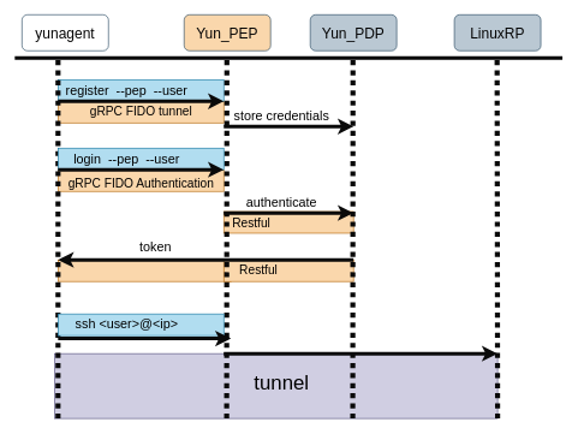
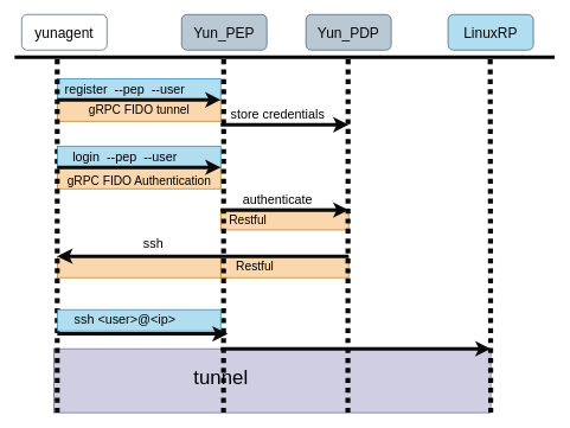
  <mxCell id="0" />
  <mxCell id="1" parent="0" />
  <mxCell id="2" value="　" style="rounded=0;whiteSpace=wrap;html=1;fontSize=18;fillColor=#d0cee2;strokeColor=#56517e;align=left;" vertex="1" parent="1"><mxGeometry x="75" y="490" width="615" height="90" as="geometry" /></mxCell>
  <mxCell id="3" value="　" style="rounded=0;whiteSpace=wrap;html=1;fontSize=18;fillColor=#fad7ac;strokeColor=#b46504;align=left;" vertex="1" parent="1"><mxGeometry x="80" y="360" width="240" height="30" as="geometry" /></mxCell>
  <mxCell id="4" value="　" style="rounded=0;whiteSpace=wrap;html=1;fontSize=18;fillColor=#fad7ac;strokeColor=#b46504;align=left;" vertex="1" parent="1"><mxGeometry x="310" y="360" width="180" height="30" as="geometry" /></mxCell>
  <mxCell id="5" value="　" style="rounded=0;whiteSpace=wrap;html=1;fontSize=18;fillColor=#fad7ac;strokeColor=#b46504;align=left;" vertex="1" parent="1"><mxGeometry x="310" y="293" width="180" height="30" as="geometry" /></mxCell>
  <mxCell id="6" value="　" style="rounded=0;whiteSpace=wrap;html=1;fontSize=18;fillColor=#fad7ac;strokeColor=#b46504;align=left;" vertex="1" parent="1"><mxGeometry x="80" y="235" width="230" height="30" as="geometry" /></mxCell>
  <mxCell id="7" value="　" style="rounded=0;whiteSpace=wrap;html=1;fontSize=18;fillColor=#fad7ac;strokeColor=#b46504;align=left;" vertex="1" parent="1"><mxGeometry x="80" y="140" width="230" height="30" as="geometry" /></mxCell>
  <mxCell id="8" value="　" style="rounded=0;whiteSpace=wrap;html=1;fontSize=18;fillColor=#b1ddf0;strokeColor=#10739e;align=left;" vertex="1" parent="1"><mxGeometry x="80" y="110" width="230" height="30" as="geometry" /></mxCell>
  <mxCell id="9" value="&lt;font style=&quot;font-size: 20px;&quot; color=&quot;#050505&quot;&gt;yunagent&lt;/font&gt;" style="rounded=1;whiteSpace=wrap;html=1;fillColor=#ffffff;strokeColor=#23445d;" vertex="1" parent="1"><mxGeometry x="30" y="20" width="120" height="50" as="geometry" /></mxCell>
  <mxCell id="10" value="" style="endArrow=none;html=1;fontSize=16;strokeWidth=5;strokeColor=#030303;" edge="1" parent="1"><mxGeometry width="50" height="50" relative="1" as="geometry"><mxPoint x="20" y="80" as="sourcePoint" /><mxPoint x="780" y="80" as="targetPoint" /></mxGeometry></mxCell>
- <mxCell id="11" value="&lt;font style=&quot;font-size: 20px;&quot; color=&quot;#050505&quot;&gt;Yun_PEP&lt;/font&gt;" style="rounded=1;whiteSpace=wrap;html=1;fillColor=#fad7ac;strokeColor=#23445d;" vertex="1" parent="1"><mxGeometry x="255" y="20" width="120" height="50" as="geometry" /></mxCell>
+ <mxCell id="11" value="&lt;font style=&quot;font-size: 20px;&quot; color=&quot;#050505&quot;&gt;Yun_PEP&lt;/font&gt;" style="rounded=1;whiteSpace=wrap;html=1;fillColor=#bac8d3;strokeColor=#23445d;" vertex="1" parent="1"><mxGeometry x="255" y="20" width="120" height="50" as="geometry" /></mxCell>
  <mxCell id="12" value="&lt;font style=&quot;font-size: 20px;&quot; color=&quot;#050505&quot;&gt;Yun_PDP&lt;/font&gt;" style="rounded=1;whiteSpace=wrap;html=1;fillColor=#bac8d3;strokeColor=#23445d;" vertex="1" parent="1"><mxGeometry x="430" y="20" width="120" height="50" as="geometry" /></mxCell>
- <mxCell id="13" value="&lt;font style=&quot;font-size: 20px;&quot; color=&quot;#050505&quot;&gt;LinuxRP&lt;/font&gt;" style="rounded=1;whiteSpace=wrap;html=1;fillColor=#bac8d3;strokeColor=#23445d;" vertex="1" parent="1"><mxGeometry x="630" y="20" width="120" height="50" as="geometry" /></mxCell>
+ <mxCell id="13" value="&lt;font style=&quot;font-size: 20px;&quot; color=&quot;#050505&quot;&gt;LinuxRP&lt;/font&gt;" style="rounded=1;whiteSpace=wrap;html=1;fillColor=#b1ddf0;strokeColor=#23445d;" vertex="1" parent="1"><mxGeometry x="630" y="20" width="120" height="50" as="geometry" /></mxCell>
  <mxCell id="14" value="" style="endArrow=none;dashed=1;html=1;dashPattern=1 1;strokeWidth=7;fontSize=16;strokeColor=#0A0A0A;" edge="1" parent="1"><mxGeometry width="50" height="50" relative="1" as="geometry"><mxPoint x="80" y="580" as="sourcePoint" /><mxPoint x="80" y="80" as="targetPoint" /></mxGeometry></mxCell>
  <mxCell id="15" value="" style="endArrow=none;dashed=1;html=1;dashPattern=1 1;strokeWidth=7;fontSize=16;strokeColor=#0A0A0A;" edge="1" parent="1"><mxGeometry width="50" height="50" relative="1" as="geometry"><mxPoint x="314" y="580" as="sourcePoint" /><mxPoint x="314.29" y="80" as="targetPoint" /></mxGeometry></mxCell>
  <mxCell id="16" value="" style="endArrow=none;dashed=1;html=1;dashPattern=1 1;strokeWidth=7;fontSize=16;strokeColor=#0A0A0A;" edge="1" parent="1"><mxGeometry width="50" height="50" relative="1" as="geometry"><mxPoint x="489" y="580" as="sourcePoint" /><mxPoint x="489.29" y="80" as="targetPoint" /></mxGeometry></mxCell>
  <mxCell id="17" value="" style="endArrow=none;dashed=1;html=1;dashPattern=1 1;strokeWidth=7;fontSize=16;strokeColor=#0A0A0A;" edge="1" parent="1"><mxGeometry width="50" height="50" relative="1" as="geometry"><mxPoint x="690" y="580" as="sourcePoint" /><mxPoint x="689.29" y="80" as="targetPoint" /></mxGeometry></mxCell>
  <mxCell id="18" value="" style="endArrow=classic;html=1;strokeColor=#0A0A0A;strokeWidth=5;fontSize=20;fontColor=#050505;entryX=1;entryY=1;entryDx=0;entryDy=0;" edge="1" parent="1" target="8"><mxGeometry width="50" height="50" relative="1" as="geometry"><mxPoint x="80" y="140" as="sourcePoint" /><mxPoint x="300" y="140" as="targetPoint" /></mxGeometry></mxCell>
  <mxCell id="19" value="&lt;font style=&quot;&quot;&gt;&lt;font style=&quot;font-size: 18px;&quot; color=&quot;#000000&quot;&gt;register&amp;nbsp; --pep&amp;nbsp; --user&lt;/font&gt;&lt;br&gt;&lt;/font&gt;" style="text;html=1;align=center;verticalAlign=middle;resizable=0;points=[];autosize=1;strokeColor=none;fillColor=none;" vertex="1" parent="1"><mxGeometry x="80" y="105" width="190" height="40" as="geometry" /></mxCell>
  <mxCell id="20" value="&lt;font style=&quot;&quot;&gt;&lt;font style=&quot;font-size: 17px;&quot; color=&quot;#000000&quot;&gt;gRPC FIDO tunnel&lt;/font&gt;&lt;br&gt;&lt;/font&gt;" style="text;html=1;align=center;verticalAlign=middle;resizable=0;points=[];autosize=1;strokeColor=none;fillColor=none;" vertex="1" parent="1"><mxGeometry x="105" y="140" width="180" height="30" as="geometry" /></mxCell>
  <mxCell id="21" value="" style="endArrow=classic;html=1;strokeColor=#0A0A0A;strokeWidth=5;fontSize=20;fontColor=#050505;" edge="1" parent="1"><mxGeometry width="50" height="50" relative="1" as="geometry"><mxPoint x="310" y="175" as="sourcePoint" /><mxPoint x="490" y="175" as="targetPoint" /></mxGeometry></mxCell>
  <mxCell id="22" value="&lt;div style=&quot;text-align: left;&quot;&gt;&lt;span style=&quot;font-size: 18px; color: rgb(0, 0, 0); background-color: initial;&quot;&gt;store credentials&lt;/span&gt;&lt;/div&gt;" style="text;html=1;align=center;verticalAlign=middle;resizable=0;points=[];autosize=1;strokeColor=none;fillColor=none;" vertex="1" parent="1"><mxGeometry x="310" y="140" width="160" height="40" as="geometry" /></mxCell>
  <mxCell id="23" value="　" style="rounded=0;whiteSpace=wrap;html=1;fontSize=18;fillColor=#b1ddf0;strokeColor=#10739e;align=left;" vertex="1" parent="1"><mxGeometry x="80" y="205" width="230" height="30" as="geometry" /></mxCell>
  <mxCell id="24" value="&lt;font style=&quot;&quot;&gt;&lt;font style=&quot;font-size: 18px;&quot; color=&quot;#000000&quot;&gt;login&amp;nbsp; --pep&amp;nbsp; --user&lt;/font&gt;&lt;br&gt;&lt;/font&gt;" style="text;html=1;align=center;verticalAlign=middle;resizable=0;points=[];autosize=1;strokeColor=none;fillColor=none;" vertex="1" parent="1"><mxGeometry x="90" y="200" width="170" height="40" as="geometry" /></mxCell>
  <mxCell id="25" value="&lt;font style=&quot;&quot;&gt;&lt;font style=&quot;font-size: 17px;&quot; color=&quot;#000000&quot;&gt;gRPC FIDO Authentication&lt;/font&gt;&lt;br&gt;&lt;/font&gt;" style="text;html=1;align=center;verticalAlign=middle;resizable=0;points=[];autosize=1;strokeColor=none;fillColor=none;" vertex="1" parent="1"><mxGeometry x="80" y="240" width="230" height="30" as="geometry" /></mxCell>
  <mxCell id="26" value="" style="endArrow=classic;html=1;strokeColor=#0A0A0A;strokeWidth=5;fontSize=20;fontColor=#050505;entryX=1;entryY=1;entryDx=0;entryDy=0;" edge="1" parent="1"><mxGeometry width="50" height="50" relative="1" as="geometry"><mxPoint x="80" y="235" as="sourcePoint" /><mxPoint x="310" y="235" as="targetPoint" /></mxGeometry></mxCell>
  <mxCell id="27" value="" style="endArrow=classic;html=1;strokeColor=#0A0A0A;strokeWidth=5;fontSize=20;fontColor=#050505;" edge="1" parent="1"><mxGeometry width="50" height="50" relative="1" as="geometry"><mxPoint x="310" y="295" as="sourcePoint" /><mxPoint x="490" y="295" as="targetPoint" /></mxGeometry></mxCell>
  <mxCell id="28" value="&lt;div style=&quot;text-align: left;&quot;&gt;&lt;span style=&quot;font-size: 18px; color: rgb(0, 0, 0); background-color: initial;&quot;&gt;authenticate&lt;/span&gt;&lt;/div&gt;" style="text;html=1;align=center;verticalAlign=middle;resizable=0;points=[];autosize=1;strokeColor=none;fillColor=none;" vertex="1" parent="1"><mxGeometry x="330" y="260" width="120" height="40" as="geometry" /></mxCell>
  <mxCell id="29" value="" style="endArrow=classic;html=1;strokeColor=#0A0A0A;strokeWidth=5;fontSize=20;fontColor=#050505;" edge="1" parent="1"><mxGeometry width="50" height="50" relative="1" as="geometry"><mxPoint x="490" y="360" as="sourcePoint" /><mxPoint x="80" y="360" as="targetPoint" /></mxGeometry></mxCell>
- <mxCell id="30" value="&lt;div style=&quot;text-align: left;&quot;&gt;&lt;span style=&quot;font-size: 18px; color: rgb(0, 0, 0); background-color: initial;&quot;&gt;token&lt;/span&gt;&lt;/div&gt;" style="text;html=1;align=center;verticalAlign=middle;resizable=0;points=[];autosize=1;strokeColor=none;fillColor=none;" vertex="1" parent="1"><mxGeometry x="180" y="323" width="70" height="40" as="geometry" /></mxCell>
+ <mxCell id="30" value="&lt;div style=&quot;text-align: left;&quot;&gt;&lt;span style=&quot;font-size: 18px; color: rgb(0, 0, 0); background-color: initial;&quot;&gt;ssh&lt;/span&gt;&lt;/div&gt;" style="text;html=1;align=center;verticalAlign=middle;resizable=0;points=[];autosize=1;strokeColor=none;fillColor=none;" vertex="1" parent="1"><mxGeometry x="180" y="323" width="70" height="40" as="geometry" /></mxCell>
  <mxCell id="31" value="&lt;div style=&quot;&quot;&gt;&lt;span style=&quot;font-size: 17px; color: rgb(0, 0, 0); background-color: initial;&quot;&gt;Restful&lt;/span&gt;&lt;/div&gt;" style="text;html=1;align=left;verticalAlign=middle;resizable=0;points=[];autosize=1;strokeColor=none;fillColor=none;" vertex="1" parent="1"><mxGeometry x="320" y="296" width="80" height="30" as="geometry" /></mxCell>
  <mxCell id="32" value="&lt;div style=&quot;&quot;&gt;&lt;span style=&quot;font-size: 17px; color: rgb(0, 0, 0); background-color: initial;&quot;&gt;Restful&lt;/span&gt;&lt;/div&gt;" style="text;html=1;align=left;verticalAlign=middle;resizable=0;points=[];autosize=1;strokeColor=none;fillColor=none;" vertex="1" parent="1"><mxGeometry x="330" y="360" width="80" height="30" as="geometry" /></mxCell>
  <mxCell id="33" value="　" style="rounded=0;whiteSpace=wrap;html=1;fontSize=18;fillColor=#b1ddf0;strokeColor=#10739e;align=left;" vertex="1" parent="1"><mxGeometry x="80" y="435" width="230" height="30" as="geometry" /></mxCell>
  <mxCell id="34" value="&lt;font style=&quot;&quot;&gt;&lt;font style=&quot;font-size: 18px;&quot; color=&quot;#000000&quot;&gt;ssh &amp;lt;user&amp;gt;@&amp;lt;ip&amp;gt;&lt;/font&gt;&lt;br&gt;&lt;/font&gt;" style="text;html=1;align=center;verticalAlign=middle;resizable=0;points=[];autosize=1;strokeColor=none;fillColor=none;" vertex="1" parent="1"><mxGeometry x="75" y="430" width="200" height="40" as="geometry" /></mxCell>
  <mxCell id="35" value="" style="endArrow=classic;html=1;strokeColor=#0A0A0A;strokeWidth=5;fontSize=20;fontColor=#050505;" edge="1" parent="1"><mxGeometry width="50" height="50" relative="1" as="geometry"><mxPoint x="80" y="469" as="sourcePoint" /><mxPoint x="320" y="469" as="targetPoint" /></mxGeometry></mxCell>
  <mxCell id="36" value="" style="endArrow=classic;html=1;strokeColor=#0A0A0A;strokeWidth=5;fontSize=20;fontColor=#050505;" edge="1" parent="1"><mxGeometry width="50" height="50" relative="1" as="geometry"><mxPoint x="310" y="490" as="sourcePoint" /><mxPoint x="690" y="490" as="targetPoint" /></mxGeometry></mxCell>
- <mxCell id="37" value="&lt;font style=&quot;&quot;&gt;&lt;font style=&quot;font-size: 28px;&quot; color=&quot;#000000&quot;&gt;tunnel&lt;/font&gt;&lt;br&gt;&lt;/font&gt;" style="text;html=1;align=center;verticalAlign=middle;resizable=0;points=[];autosize=1;strokeColor=none;fillColor=none;" vertex="1" parent="1"><mxGeometry x="340" y="505" width="100" height="50" as="geometry" /></mxCell>
+ <mxCell id="37" value="&lt;font style=&quot;&quot;&gt;&lt;font style=&quot;font-size: 28px;&quot; color=&quot;#000000&quot;&gt;tunnel&lt;/font&gt;&lt;br&gt;&lt;/font&gt;" style="text;html=1;align=center;verticalAlign=middle;resizable=0;points=[];autosize=1;strokeColor=none;fillColor=none;" vertex="1" parent="1"><mxGeometry x="260" y="505" width="100" height="50" as="geometry" /></mxCell>
